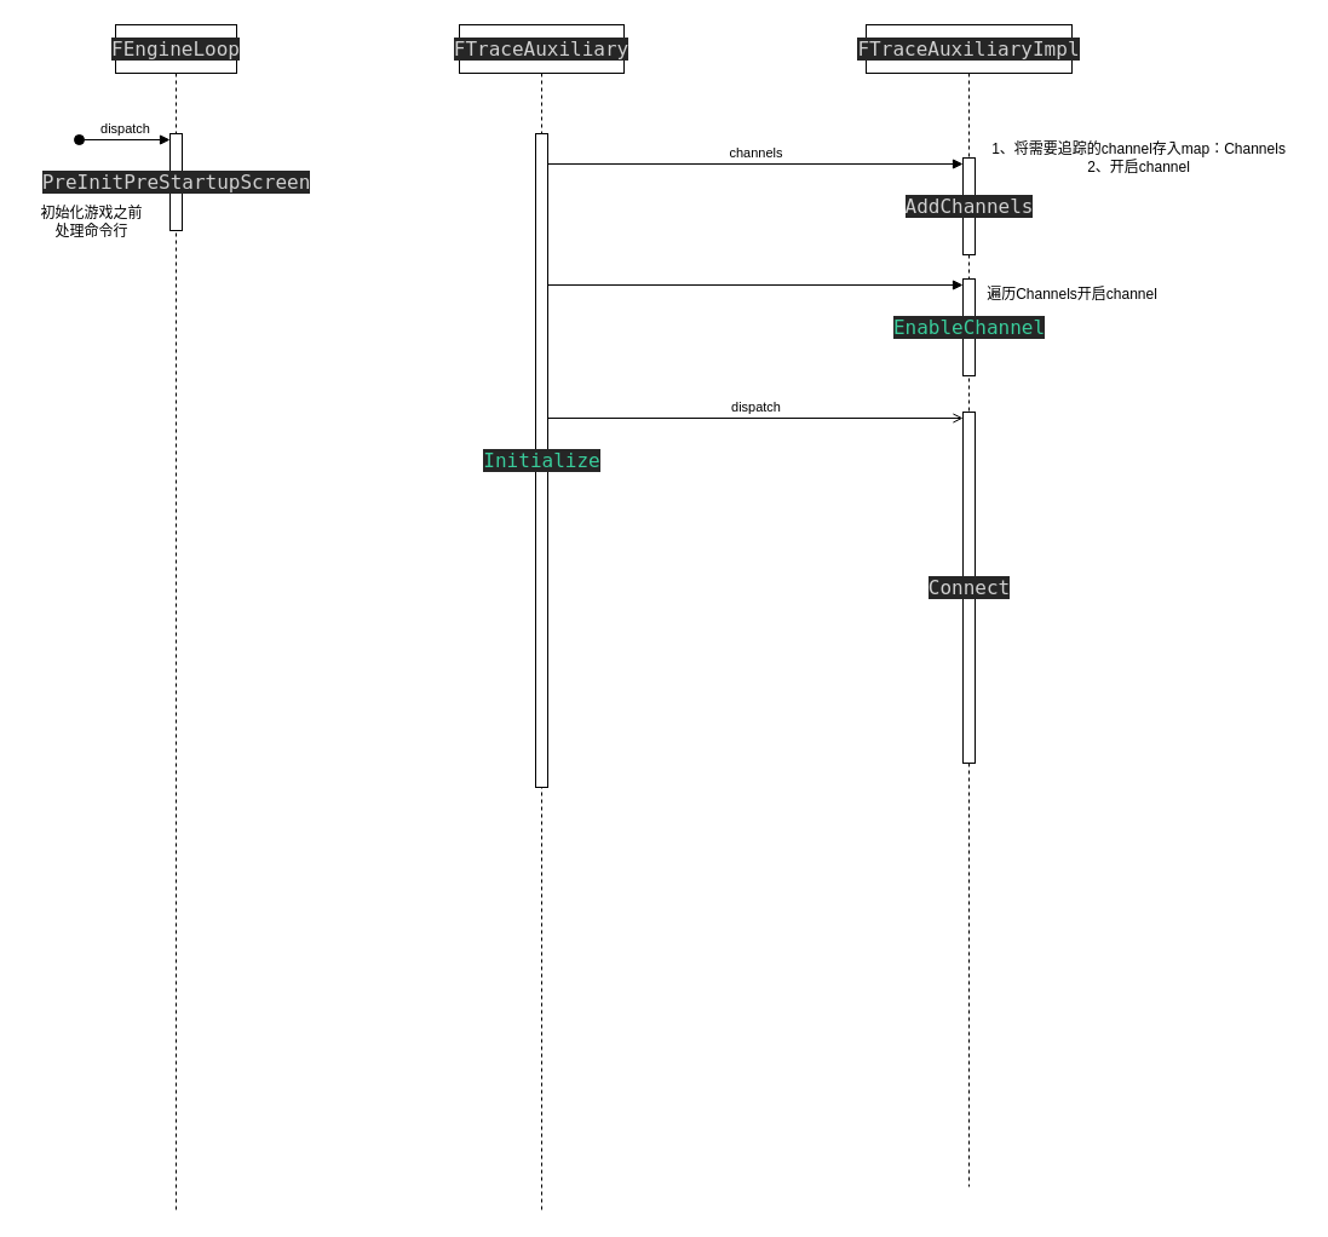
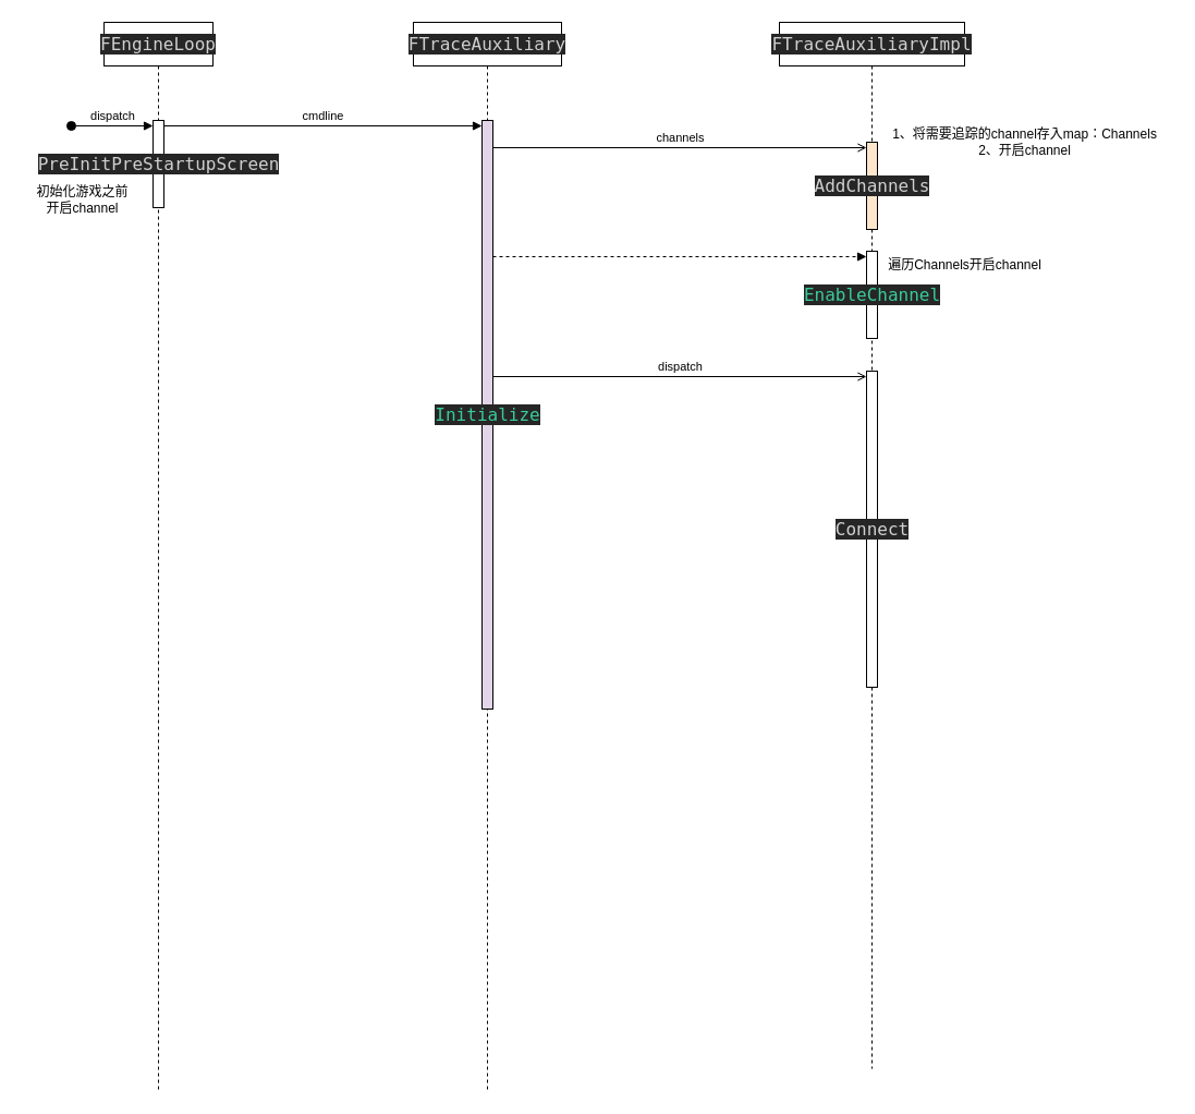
  <mxCell id="0" />
  <mxCell id="1" parent="0" />
  <mxCell id="2" value="&lt;div style=&quot;background-color:#262626;color:#d0d0d0&quot;&gt;&lt;pre style=&quot;font-family:'JetBrains Mono',monospace;font-size:12.0pt;&quot;&gt;FEngineLoop&lt;/pre&gt;&lt;/div&gt;" style="shape=umlLifeline;perimeter=lifelinePerimeter;whiteSpace=wrap;html=1;container=1;dropTarget=0;collapsible=0;recursiveResize=0;outlineConnect=0;portConstraint=eastwest;newEdgeStyle={&quot;curved&quot;:0,&quot;rounded&quot;:0};" vertex="1" parent="1"><mxGeometry x="95" y="20" width="100" height="980" as="geometry" /></mxCell>
  <mxCell id="3" value="&lt;div style=&quot;background-color:#262626;color:#d0d0d0&quot;&gt;&lt;pre style=&quot;font-family:'JetBrains Mono',monospace;font-size:12.0pt;&quot;&gt;PreInitPreStartupScreen&lt;/pre&gt;&lt;/div&gt;" style="html=1;points=[[0,0,0,0,5],[0,1,0,0,-5],[1,0,0,0,5],[1,1,0,0,-5]];perimeter=orthogonalPerimeter;outlineConnect=0;targetShapes=umlLifeline;portConstraint=eastwest;newEdgeStyle={&quot;curved&quot;:0,&quot;rounded&quot;:0};" vertex="1" parent="2"><mxGeometry x="45" y="90" width="10" height="80" as="geometry" /></mxCell>
  <mxCell id="4" value="dispatch" style="html=1;verticalAlign=bottom;startArrow=oval;endArrow=block;startSize=8;curved=0;rounded=0;entryX=0;entryY=0;entryDx=0;entryDy=5;" edge="1" target="3" parent="2"><mxGeometry relative="1" as="geometry"><mxPoint x="-30" y="95" as="sourcePoint" /></mxGeometry></mxCell>
- <mxCell id="5" value="初始化游戏之前&lt;div&gt;处理命令行&lt;/div&gt;" style="text;html=1;align=center;verticalAlign=middle;resizable=0;points=[];autosize=1;strokeColor=none;fillColor=none;" vertex="1" parent="1"><mxGeometry x="20" y="163" width="110" height="40" as="geometry" /></mxCell>
+ <mxCell id="5" value="初始化游戏之前&lt;div&gt;开启channel&lt;/div&gt;" style="text;html=1;align=center;verticalAlign=middle;resizable=0;points=[];autosize=1;strokeColor=none;fillColor=none;" vertex="1" parent="1"><mxGeometry x="20" y="163" width="110" height="40" as="geometry" /></mxCell>
  <mxCell id="6" value="&lt;span style=&quot;font-family: &amp;quot;JetBrains Mono&amp;quot;, monospace; font-size: 12pt; background-color: rgb(38, 38, 38); color: rgb(208, 208, 208);&quot;&gt;FTraceAuxiliary&lt;/span&gt;" style="shape=umlLifeline;perimeter=lifelinePerimeter;whiteSpace=wrap;html=1;container=1;dropTarget=0;collapsible=0;recursiveResize=0;outlineConnect=0;portConstraint=eastwest;newEdgeStyle={&quot;curved&quot;:0,&quot;rounded&quot;:0};" vertex="1" parent="1"><mxGeometry x="379" y="20" width="136" height="980" as="geometry" /></mxCell>
- <mxCell id="7" value="&lt;div style=&quot;background-color:#262626;color:#d0d0d0&quot;&gt;&lt;pre style=&quot;font-family:'JetBrains Mono',monospace;font-size:12.0pt;&quot;&gt;&lt;span style=&quot;color:#39cc9b;&quot;&gt;Initialize&lt;/span&gt;&lt;/pre&gt;&lt;/div&gt;" style="html=1;points=[[0,0,0,0,5],[0,1,0,0,-5],[1,0,0,0,5],[1,1,0,0,-5]];perimeter=orthogonalPerimeter;outlineConnect=0;targetShapes=umlLifeline;portConstraint=eastwest;newEdgeStyle={&quot;curved&quot;:0,&quot;rounded&quot;:0};" vertex="1" parent="6"><mxGeometry x="63" y="90" width="10" height="540" as="geometry" /></mxCell>
+ <mxCell id="7" value="&lt;div style=&quot;background-color:#262626;color:#d0d0d0&quot;&gt;&lt;pre style=&quot;font-family:'JetBrains Mono',monospace;font-size:12.0pt;&quot;&gt;&lt;span style=&quot;color:#39cc9b;&quot;&gt;Initialize&lt;/span&gt;&lt;/pre&gt;&lt;/div&gt;" style="html=1;points=[[0,0,0,0,5],[0,1,0,0,-5],[1,0,0,0,5],[1,1,0,0,-5]];perimeter=orthogonalPerimeter;outlineConnect=0;targetShapes=umlLifeline;portConstraint=eastwest;newEdgeStyle={&quot;curved&quot;:0,&quot;rounded&quot;:0};fillColor=#e1d5e7;" vertex="1" parent="6"><mxGeometry x="63" y="90" width="10" height="540" as="geometry" /></mxCell>
+ <mxCell id="8" value="cmdline" style="html=1;verticalAlign=bottom;endArrow=block;curved=0;rounded=0;entryX=0;entryY=0;entryDx=0;entryDy=5;exitX=1;exitY=0;exitDx=0;exitDy=5;exitPerimeter=0;" edge="1" target="7" parent="1" source="3"><mxGeometry relative="1" as="geometry"><mxPoint x="365" y="115" as="sourcePoint" /><mxPoint as="offset" /></mxGeometry></mxCell>
  <mxCell id="9" value="&lt;div style=&quot;background-color:#262626;color:#d0d0d0&quot;&gt;&lt;pre style=&quot;font-family:'JetBrains Mono',monospace;font-size:12.0pt;&quot;&gt;FTraceAuxiliaryImpl&lt;/pre&gt;&lt;/div&gt;" style="shape=umlLifeline;perimeter=lifelinePerimeter;whiteSpace=wrap;html=1;container=1;dropTarget=0;collapsible=0;recursiveResize=0;outlineConnect=0;portConstraint=eastwest;newEdgeStyle={&quot;curved&quot;:0,&quot;rounded&quot;:0};" vertex="1" parent="1"><mxGeometry x="715" y="20" width="170" height="960" as="geometry" /></mxCell>
- <mxCell id="10" value="&lt;div style=&quot;background-color:#262626;color:#d0d0d0&quot;&gt;&lt;pre style=&quot;font-family:'JetBrains Mono',monospace;font-size:12.0pt;&quot;&gt;AddChannels&lt;/pre&gt;&lt;/div&gt;" style="html=1;points=[[0,0,0,0,5],[0,1,0,0,-5],[1,0,0,0,5],[1,1,0,0,-5]];perimeter=orthogonalPerimeter;outlineConnect=0;targetShapes=umlLifeline;portConstraint=eastwest;newEdgeStyle={&quot;curved&quot;:0,&quot;rounded&quot;:0};" vertex="1" parent="9"><mxGeometry x="80" y="110" width="10" height="80" as="geometry" /></mxCell>
+ <mxCell id="10" value="&lt;div style=&quot;background-color:#262626;color:#d0d0d0&quot;&gt;&lt;pre style=&quot;font-family:'JetBrains Mono',monospace;font-size:12.0pt;&quot;&gt;AddChannels&lt;/pre&gt;&lt;/div&gt;" style="html=1;points=[[0,0,0,0,5],[0,1,0,0,-5],[1,0,0,0,5],[1,1,0,0,-5]];perimeter=orthogonalPerimeter;outlineConnect=0;targetShapes=umlLifeline;portConstraint=eastwest;newEdgeStyle={&quot;curved&quot;:0,&quot;rounded&quot;:0};fillColor=#ffe6cc;" vertex="1" parent="9"><mxGeometry x="80" y="110" width="10" height="80" as="geometry" /></mxCell>
  <mxCell id="11" value="&lt;div style=&quot;background-color:#262626;color:#d0d0d0&quot;&gt;&lt;pre style=&quot;font-family:'JetBrains Mono',monospace;font-size:12.0pt;&quot;&gt;&lt;span style=&quot;color:#39cc9b;&quot;&gt;EnableChannel&lt;/span&gt;&lt;/pre&gt;&lt;/div&gt;" style="html=1;points=[[0,0,0,0,5],[0,1,0,0,-5],[1,0,0,0,5],[1,1,0,0,-5]];perimeter=orthogonalPerimeter;outlineConnect=0;targetShapes=umlLifeline;portConstraint=eastwest;newEdgeStyle={&quot;curved&quot;:0,&quot;rounded&quot;:0};" vertex="1" parent="9"><mxGeometry x="80" y="210" width="10" height="80" as="geometry" /></mxCell>
  <mxCell id="12" value="&lt;div style=&quot;background-color:#262626;color:#d0d0d0&quot;&gt;&lt;pre style=&quot;font-family:'JetBrains Mono',monospace;font-size:12.0pt;&quot;&gt;Connect&lt;/pre&gt;&lt;/div&gt;" style="html=1;points=[[0,0,0,0,5],[0,1,0,0,-5],[1,0,0,0,5],[1,1,0,0,-5]];perimeter=orthogonalPerimeter;outlineConnect=0;targetShapes=umlLifeline;portConstraint=eastwest;newEdgeStyle={&quot;curved&quot;:0,&quot;rounded&quot;:0};" vertex="1" parent="9"><mxGeometry x="80" y="320" width="10" height="290" as="geometry" /></mxCell>
- <mxCell id="13" value="channels" style="html=1;verticalAlign=bottom;endArrow=block;curved=0;rounded=0;entryX=0;entryY=0;entryDx=0;entryDy=5;" edge="1" target="10" parent="1" source="7"><mxGeometry relative="1" as="geometry"><mxPoint x="725" y="135" as="sourcePoint" /></mxGeometry></mxCell>
+ <mxCell id="13" value="channels" style="html=1;verticalAlign=bottom;endArrow=open;curved=0;rounded=0;entryX=0;entryY=0;entryDx=0;entryDy=5;" edge="1" target="10" parent="1" source="7"><mxGeometry relative="1" as="geometry"><mxPoint x="725" y="135" as="sourcePoint" /></mxGeometry></mxCell>
  <mxCell id="14" value="1、将需要追踪的channel存入map：Channels&lt;div&gt;2、开启channel&lt;/div&gt;" style="text;html=1;align=center;verticalAlign=middle;resizable=0;points=[];autosize=1;strokeColor=none;fillColor=none;" vertex="1" parent="1"><mxGeometry x="805" y="110" width="270" height="40" as="geometry" /></mxCell>
- <mxCell id="15" value="" style="html=1;verticalAlign=bottom;endArrow=block;curved=0;rounded=0;entryX=0;entryY=0;entryDx=0;entryDy=5;" edge="1" target="11" parent="1" source="7"><mxGeometry relative="1" as="geometry"><mxPoint x="725" y="235" as="sourcePoint" /></mxGeometry></mxCell>
+ <mxCell id="15" value="" style="html=1;verticalAlign=bottom;endArrow=block;curved=0;rounded=0;entryX=0;entryY=0;entryDx=0;entryDy=5;dashed=1;" edge="1" target="11" parent="1" source="7"><mxGeometry relative="1" as="geometry"><mxPoint x="725" y="235" as="sourcePoint" /></mxGeometry></mxCell>
  <mxCell id="16" value="遍历Channels开启channel" style="text;html=1;align=center;verticalAlign=middle;resizable=0;points=[];autosize=1;strokeColor=none;fillColor=none;" vertex="1" parent="1"><mxGeometry x="805" y="228" width="160" height="30" as="geometry" /></mxCell>
  <mxCell id="17" value="dispatch" style="html=1;verticalAlign=bottom;endArrow=open;curved=0;rounded=0;entryX=0;entryY=0;entryDx=0;entryDy=5;" edge="1" target="12" parent="1" source="7"><mxGeometry relative="1" as="geometry"><mxPoint x="725" y="345" as="sourcePoint" /></mxGeometry></mxCell>
